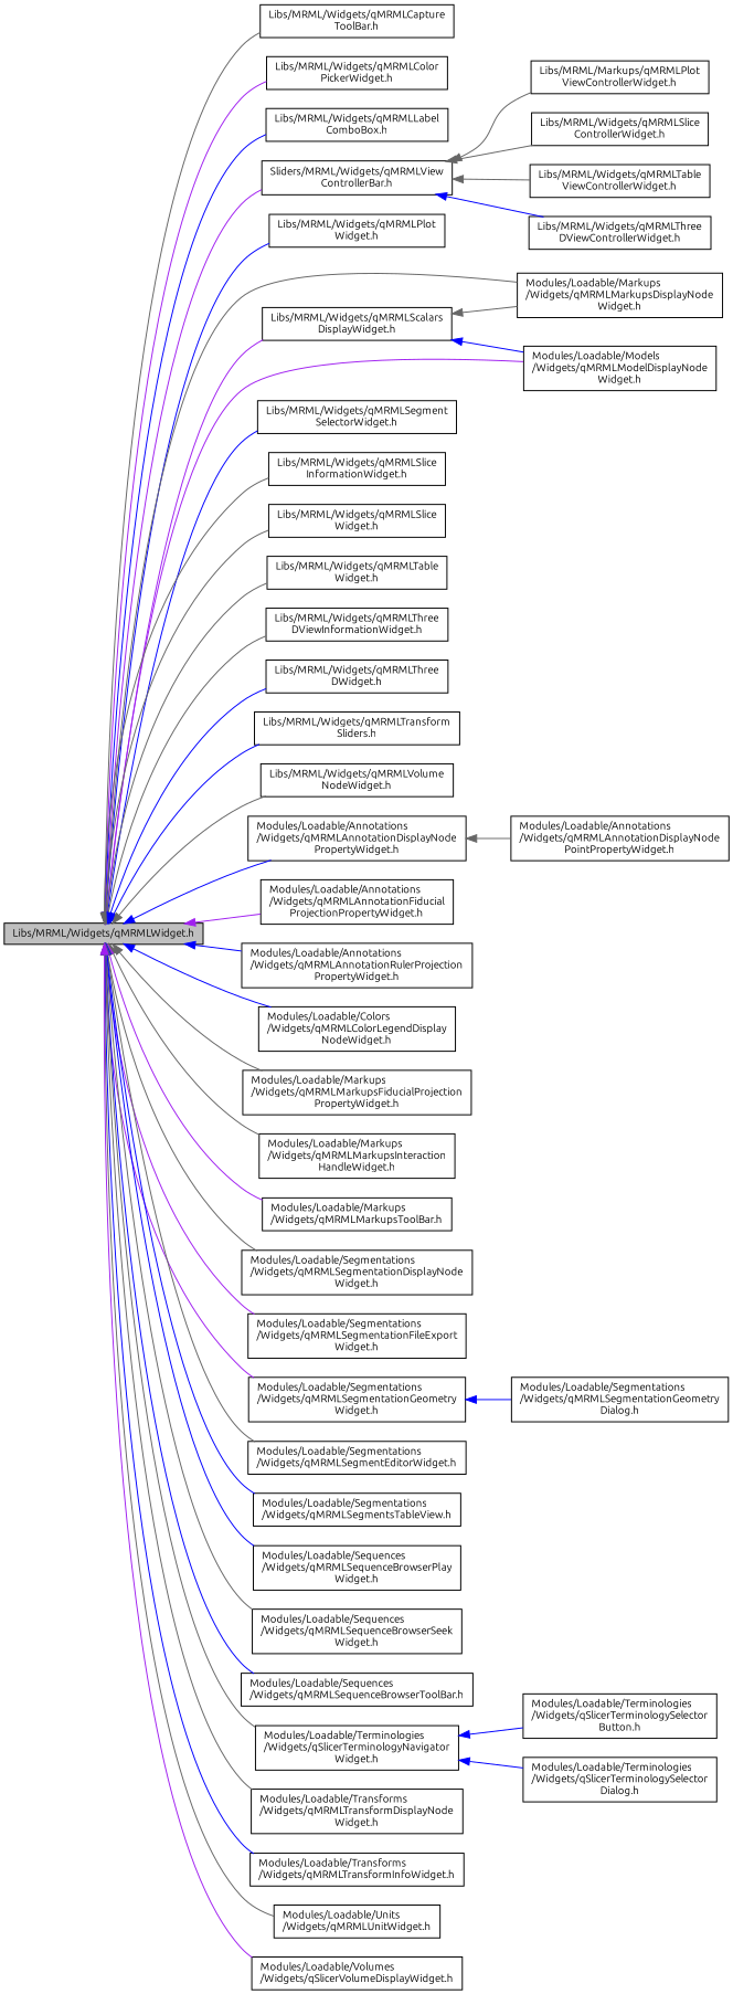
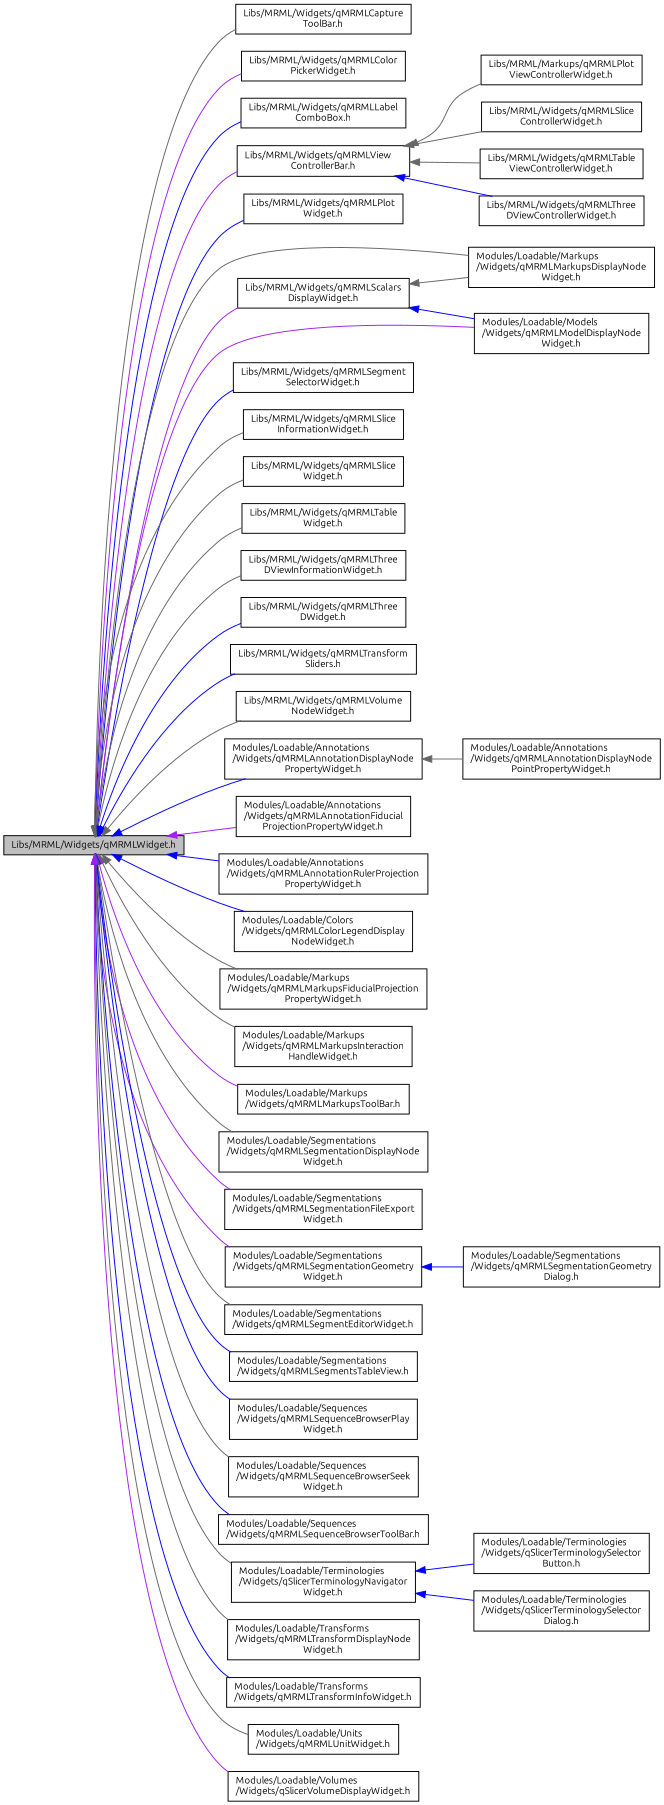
  digraph {
    fontname=Ubuntu
    rankdir=LR
    node [color=black fontname=Ubuntu fontsize=10 shape=record]
    edge [color=gray40 dir=back fontname=Ubuntu fontsize=10 labelfontname=Helvetica labelfontsize=10 style=solid]
    n1 [fillcolor=grey75 fontcolor=black height=0.2 label="Libs/MRML/Widgets/qMRMLWidget.h" style=filled width=0.4]
    n2 [height=0.2 label="Libs/MRML/Widgets/qMRMLCapture\lToolBar.h" width=0.4]
    n3 [height=0.2 label="Libs/MRML/Widgets/qMRMLColor\lPickerWidget.h" width=0.4]
    n4 [height=0.2 label="Libs/MRML/Widgets/qMRMLLabel\lComboBox.h" width=0.4]
-   n5 [height=0.2 label="Sliders/MRML/Widgets/qMRMLView\lControllerBar.h" width=0.4]
+   n5 [height=0.2 label="Libs/MRML/Widgets/qMRMLView\lControllerBar.h" width=0.4]
    n6 [height=0.2 label="Libs/MRML/Widgets/qMRMLPlot\lWidget.h" width=0.4]
    n7 [height=0.2 label="Libs/MRML/Widgets/qMRMLScalars\lDisplayWidget.h" width=0.4]
    n8 [height=0.2 label="Modules/Loadable/Markups\l/Widgets/qMRMLMarkupsDisplayNode\lWidget.h" width=0.4]
    n9 [height=0.2 label="Modules/Loadable/Models\l/Widgets/qMRMLModelDisplayNode\lWidget.h" width=0.4]
    n10 [height=0.2 label="Libs/MRML/Widgets/qMRMLSegment\lSelectorWidget.h" width=0.4]
    n11 [height=0.2 label="Libs/MRML/Widgets/qMRMLSlice\lInformationWidget.h" width=0.4]
    n12 [height=0.2 label="Libs/MRML/Widgets/qMRMLSlice\lWidget.h" width=0.4]
    n13 [height=0.2 label="Libs/MRML/Widgets/qMRMLTable\lWidget.h" width=0.4]
    n14 [height=0.2 label="Libs/MRML/Widgets/qMRMLThree\lDViewInformationWidget.h" width=0.4]
    n15 [height=0.2 label="Libs/MRML/Widgets/qMRMLThree\lDWidget.h" width=0.4]
    n16 [height=0.2 label="Libs/MRML/Widgets/qMRMLTransform\lSliders.h" width=0.4]
    n17 [height=0.2 label="Libs/MRML/Widgets/qMRMLVolume\lNodeWidget.h" width=0.4]
    n18 [height=0.2 label="Modules/Loadable/Annotations\l/Widgets/qMRMLAnnotationDisplayNode\lPropertyWidget.h" width=0.4]
    n19 [height=0.2 label="Modules/Loadable/Annotations\l/Widgets/qMRMLAnnotationFiducial\lProjectionPropertyWidget.h" width=0.4]
    n20 [height=0.2 label="Modules/Loadable/Annotations\l/Widgets/qMRMLAnnotationRulerProjection\lPropertyWidget.h" width=0.4]
    n21 [height=0.2 label="Modules/Loadable/Colors\l/Widgets/qMRMLColorLegendDisplay\lNodeWidget.h" width=0.4]
    n22 [height=0.2 label="Modules/Loadable/Markups\l/Widgets/qMRMLMarkupsFiducialProjection\lPropertyWidget.h" width=0.4]
    n23 [height=0.2 label="Modules/Loadable/Markups\l/Widgets/qMRMLMarkupsInteraction\lHandleWidget.h" width=0.4]
    n24 [height=0.2 label="Modules/Loadable/Markups\l/Widgets/qMRMLMarkupsToolBar.h" width=0.4]
    n25 [height=0.2 label="Modules/Loadable/Segmentations\l/Widgets/qMRMLSegmentationDisplayNode\lWidget.h" width=0.4]
    n26 [height=0.2 label="Modules/Loadable/Segmentations\l/Widgets/qMRMLSegmentationFileExport\lWidget.h" width=0.4]
    n27 [height=0.2 label="Modules/Loadable/Segmentations\l/Widgets/qMRMLSegmentationGeometry\lWidget.h" width=0.4]
    n28 [height=0.2 label="Modules/Loadable/Segmentations\l/Widgets/qMRMLSegmentEditorWidget.h" width=0.4]
    n29 [height=0.2 label="Modules/Loadable/Segmentations\l/Widgets/qMRMLSegmentsTableView.h" width=0.4]
    n30 [height=0.2 label="Modules/Loadable/Sequences\l/Widgets/qMRMLSequenceBrowserPlay\lWidget.h" width=0.4]
    n31 [height=0.2 label="Modules/Loadable/Sequences\l/Widgets/qMRMLSequenceBrowserSeek\lWidget.h" width=0.4]
    n32 [height=0.2 label="Modules/Loadable/Sequences\l/Widgets/qMRMLSequenceBrowserToolBar.h" width=0.4]
    n33 [height=0.2 label="Modules/Loadable/Terminologies\l/Widgets/qSlicerTerminologyNavigator\lWidget.h" width=0.4]
    n34 [height=0.2 label="Modules/Loadable/Transforms\l/Widgets/qMRMLTransformDisplayNode\lWidget.h" width=0.4]
    n35 [height=0.2 label="Modules/Loadable/Transforms\l/Widgets/qMRMLTransformInfoWidget.h" width=0.4]
    n36 [height=0.2 label="Modules/Loadable/Units\l/Widgets/qMRMLUnitWidget.h" width=0.4]
    n37 [height=0.2 label="Modules/Loadable/Volumes\l/Widgets/qSlicerVolumeDisplayWidget.h" width=0.4]
    n38 [height=0.2 label="Libs/MRML/Markups/qMRMLPlot\lViewControllerWidget.h" width=0.4]
    n39 [height=0.2 label="Libs/MRML/Widgets/qMRMLSlice\lControllerWidget.h" width=0.4]
    n40 [height=0.2 label="Libs/MRML/Widgets/qMRMLTable\lViewControllerWidget.h" width=0.4]
    n41 [height=0.2 label="Libs/MRML/Widgets/qMRMLThree\lDViewControllerWidget.h" width=0.4]
    n42 [height=0.2 label="Modules/Loadable/Annotations\l/Widgets/qMRMLAnnotationDisplayNode\lPointPropertyWidget.h" width=0.4]
    n43 [height=0.2 label="Modules/Loadable/Segmentations\l/Widgets/qMRMLSegmentationGeometry\lDialog.h" width=0.4]
    n44 [height=0.2 label="Modules/Loadable/Terminologies\l/Widgets/qSlicerTerminologySelector\lButton.h" width=0.4]
    n45 [height=0.2 label="Modules/Loadable/Terminologies\l/Widgets/qSlicerTerminologySelector\lDialog.h" width=0.4]
    n1 -> n2
    n1 -> n3 [color=purple]
    n1 -> n4 [color=blue]
    n1 -> n5 [color=purple]
    n1 -> n6 [color=blue]
    n1 -> n7 [color=purple]
    n1 -> n8
    n1 -> n9 [color=purple]
    n1 -> n10 [color=blue]
    n1 -> n11
    n1 -> n12
    n1 -> n13
    n1 -> n14
    n1 -> n15 [color=blue]
    n1 -> n16 [color=blue]
    n1 -> n17
    n1 -> n18 [color=blue]
    n1 -> n19 [color=purple]
    n1 -> n20 [color=blue]
    n1 -> n21 [color=blue]
    n1 -> n22
    n1 -> n23
    n1 -> n24 [color=purple]
    n1 -> n25
    n1 -> n26 [color=purple]
    n1 -> n27 [color=purple]
    n1 -> n28
    n1 -> n29 [color=blue]
    n1 -> n30 [color=blue]
    n1 -> n31
    n1 -> n32 [color=blue]
    n1 -> n33
    n1 -> n34
    n1 -> n35 [color=blue]
    n1 -> n36
    n1 -> n37 [color=purple]
    n5 -> n38
    n5 -> n39
    n5 -> n40
    n5 -> n41 [color=blue]
    n7 -> n8
    n7 -> n9 [color=blue]
    n18 -> n42
    n27 -> n43 [color=blue]
    n33 -> n44 [color=blue]
    n33 -> n45 [color=blue]
  }
